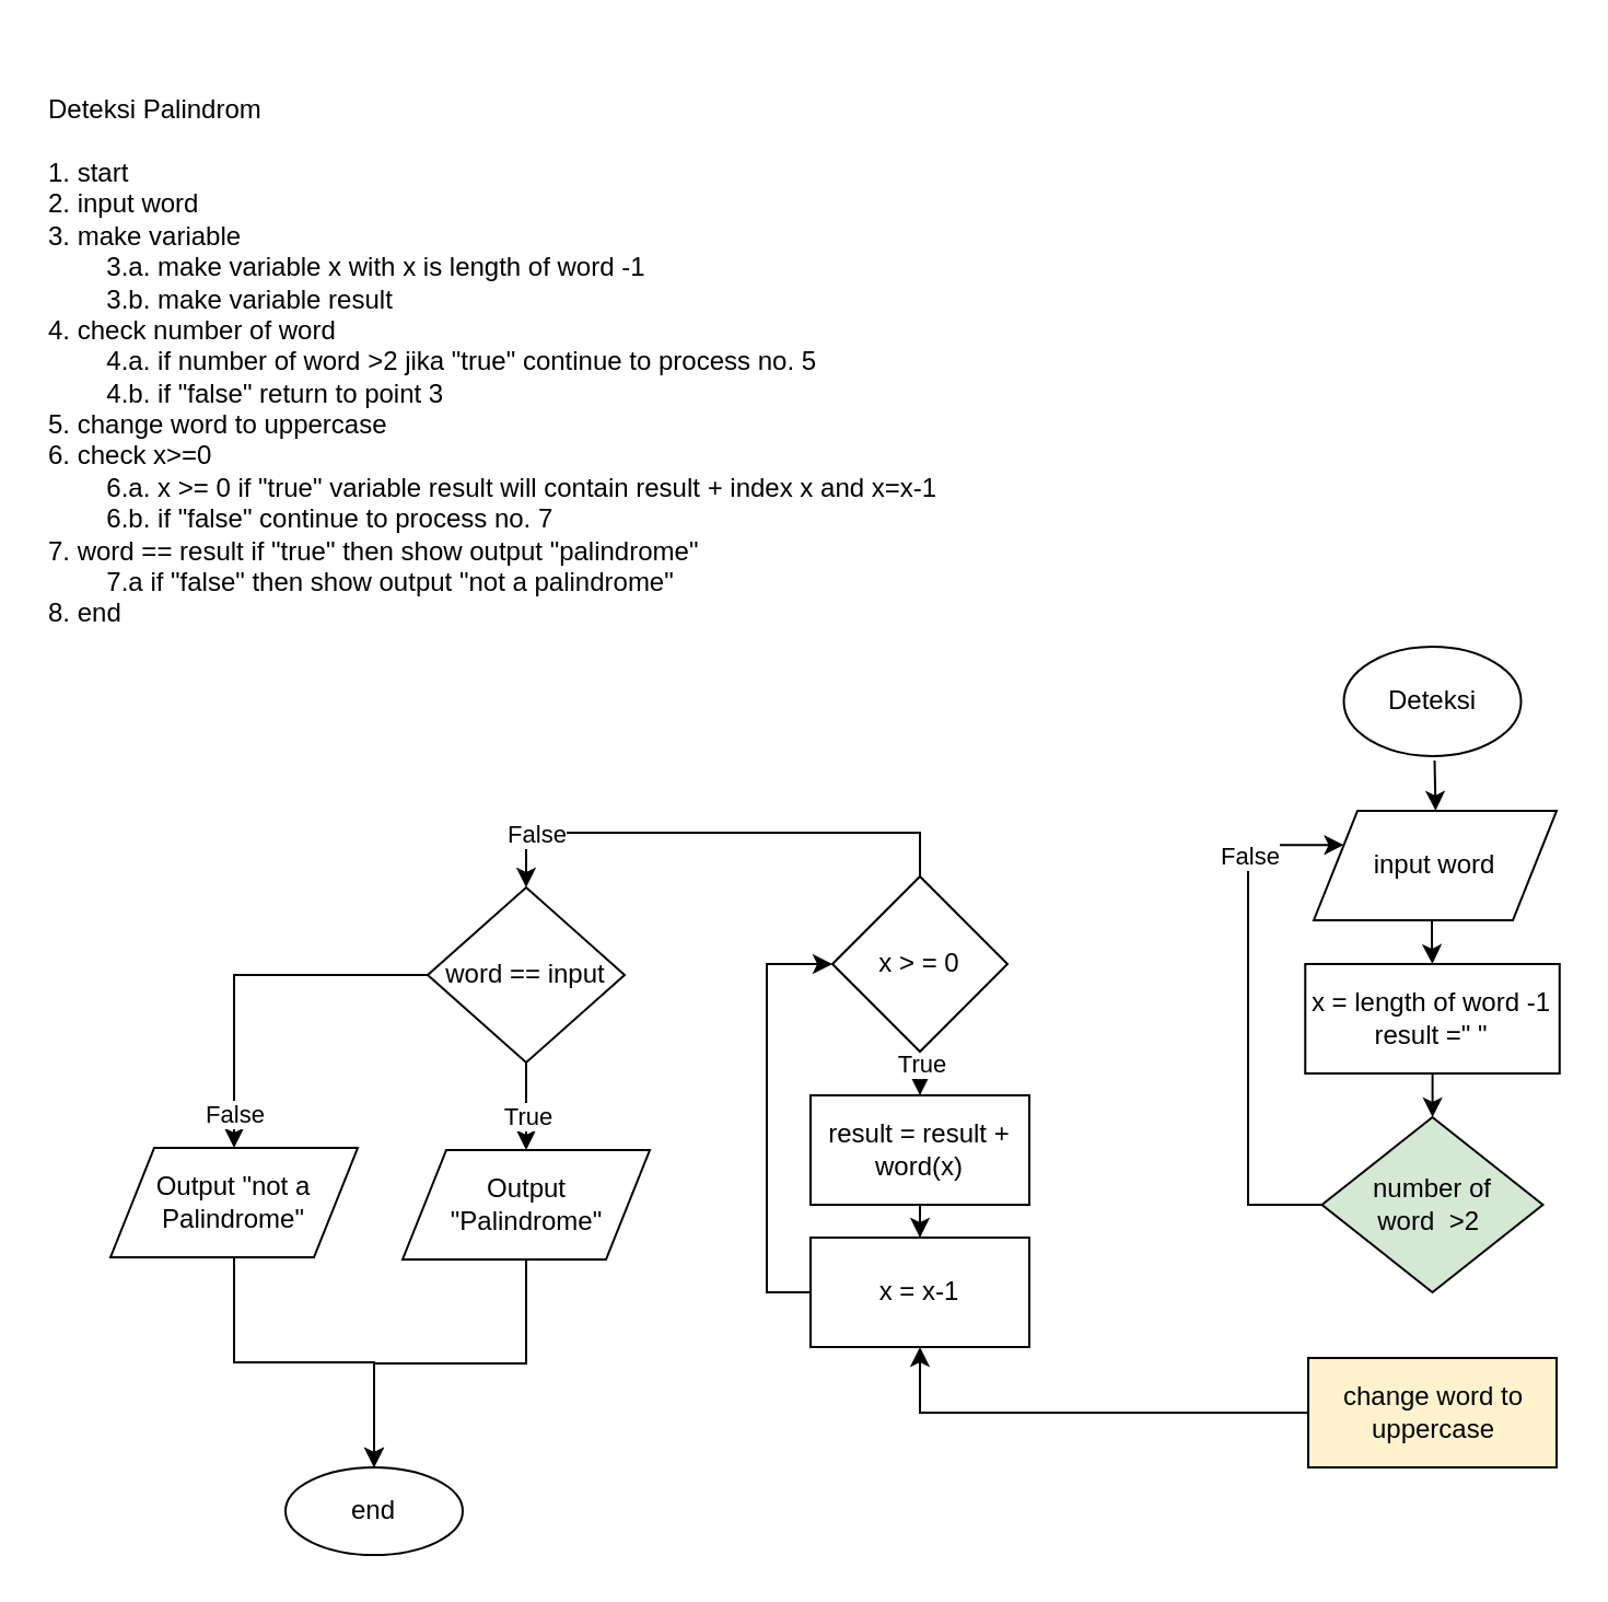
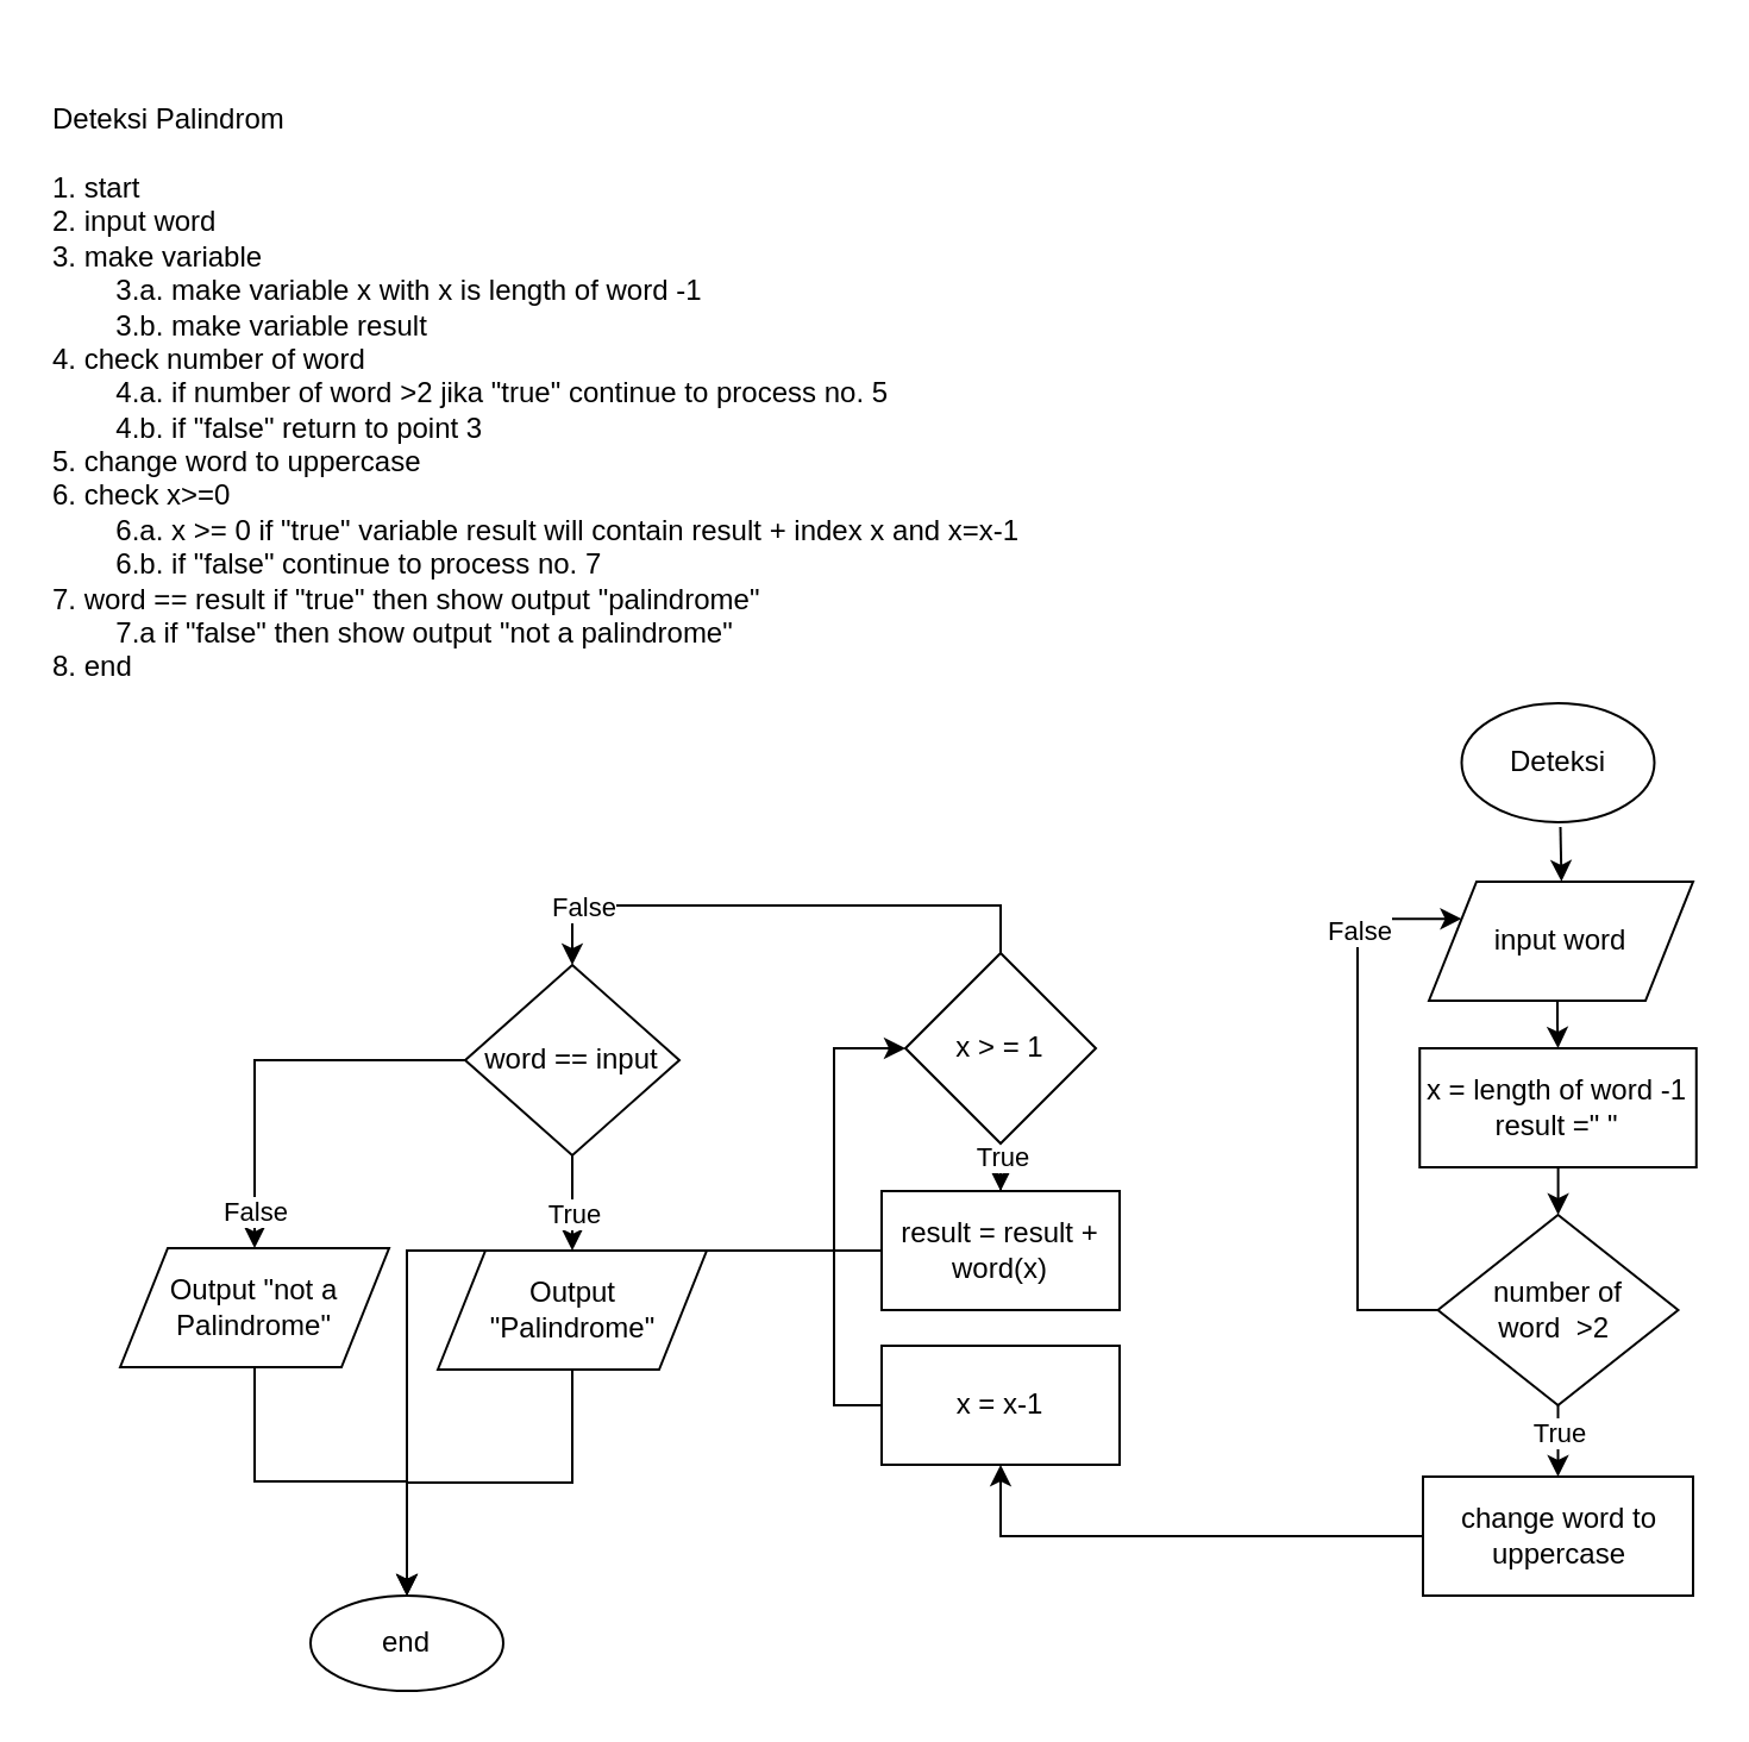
  <mxCell id="0" />
  <mxCell id="1" parent="0" />
  <mxCell id="2" value="Deteksi Palindrom&lt;br&gt;&lt;br&gt;1. start&lt;br&gt;2. input word&lt;br&gt;3. make variable&amp;nbsp;&lt;br&gt;&lt;span style=&quot;white-space: pre&quot;&gt;&#09;&lt;/span&gt;3.a. make variable x with x is length of word -1&lt;br&gt;&lt;span style=&quot;white-space: pre&quot;&gt;&#09;&lt;/span&gt;3.b. make variable result&lt;br&gt;4. check number of word&lt;br&gt;&lt;span&gt;&#09;&lt;/span&gt;&lt;span style=&quot;white-space: pre&quot;&gt;&#09;&lt;/span&gt;4.a. if number of word &amp;gt;2 jika &quot;true&quot; continue to process no. 5&lt;br&gt;&lt;span&gt;&#09;&lt;/span&gt;&lt;span style=&quot;white-space: pre&quot;&gt;&#09;&lt;/span&gt;4.b. if &quot;false&quot; return to point 3&lt;br&gt;5. change word to uppercase&lt;br&gt;6. check x&amp;gt;=0&lt;br&gt;&lt;span&gt;&#09;&lt;/span&gt;&lt;span&gt;&#09;&lt;/span&gt;&lt;span style=&quot;white-space: pre&quot;&gt;&#09;&lt;/span&gt;6.a. x &amp;gt;= 0 if &quot;true&quot; variable result will contain result + index x and x=x-1&lt;br&gt;&lt;span&gt;&#09;&lt;/span&gt;&lt;span&gt;&#09;&lt;/span&gt;&lt;span style=&quot;white-space: pre&quot;&gt;&#09;&lt;/span&gt;6.b. if &quot;false&quot; continue to process no. 7&lt;br&gt;7. word == result if &quot;true&quot; then show output &quot;palindrome&quot;&lt;br&gt;&lt;span&gt;&#09;&lt;/span&gt;&lt;span style=&quot;white-space: pre&quot;&gt;&#09;&lt;/span&gt;7.a if &quot;false&quot; then show output &quot;not a palindrome&quot;&lt;br&gt;8. end&lt;br&gt;&lt;span&gt;&#09;&lt;/span&gt;" style="text;html=1;strokeColor=none;fillColor=none;align=left;verticalAlign=middle;whiteSpace=wrap;rounded=0;" parent="1" vertex="1"><mxGeometry x="20" y="20" width="540" height="290" as="geometry" /></mxCell>
  <mxCell id="3" style="edgeStyle=orthogonalEdgeStyle;rounded=0;orthogonalLoop=1;jettySize=auto;html=1;entryX=0.504;entryY=-0.042;entryDx=0;entryDy=0;entryPerimeter=0;" parent="1" edge="1"><mxGeometry relative="1" as="geometry"><mxPoint x="655.25" y="347" as="sourcePoint" /><mxPoint x="655.704" y="369.9" as="targetPoint" /></mxGeometry></mxCell>
  <mxCell id="4" value="Deteksi" style="ellipse;whiteSpace=wrap;html=1;" parent="1" vertex="1"><mxGeometry x="613.75" y="295" width="81" height="50" as="geometry" /></mxCell>
  <mxCell id="5" value="" style="edgeStyle=orthogonalEdgeStyle;rounded=0;orthogonalLoop=1;jettySize=auto;html=1;" parent="1" source="6" target="13" edge="1"><mxGeometry relative="1" as="geometry" /></mxCell>
  <mxCell id="6" value="x = length of word -1&lt;br&gt;result =&quot; &quot;" style="rounded=0;whiteSpace=wrap;html=1;" parent="1" vertex="1"><mxGeometry x="596.13" y="440" width="116.25" height="50" as="geometry" /></mxCell>
  <mxCell id="7" value="" style="edgeStyle=orthogonalEdgeStyle;rounded=0;orthogonalLoop=1;jettySize=auto;html=1;entryX=0.5;entryY=0;entryDx=0;entryDy=0;" parent="1" source="8" target="6" edge="1"><mxGeometry relative="1" as="geometry"><mxPoint x="650" y="430" as="targetPoint" /><Array as="points"><mxPoint x="654" y="430" /><mxPoint x="654" y="430" /></Array></mxGeometry></mxCell>
  <mxCell id="8" value="input word" style="shape=parallelogram;perimeter=parallelogramPerimeter;whiteSpace=wrap;html=1;fixedSize=1;" parent="1" vertex="1"><mxGeometry x="600" y="370" width="111" height="50" as="geometry" /></mxCell>
  <mxCell id="9" style="edgeStyle=orthogonalEdgeStyle;rounded=0;orthogonalLoop=1;jettySize=auto;html=1;entryX=0;entryY=0.25;entryDx=0;entryDy=0;exitX=0;exitY=0.5;exitDx=0;exitDy=0;" parent="1" source="13" target="8" edge="1"><mxGeometry relative="1" as="geometry"><Array as="points"><mxPoint x="570" y="550" /><mxPoint x="570" y="386" /></Array></mxGeometry></mxCell>
  <mxCell id="10" value="False" style="edgeLabel;html=1;align=center;verticalAlign=middle;resizable=0;points=[];" parent="9" vertex="1" connectable="0"><mxGeometry x="0.595" relative="1" as="geometry"><mxPoint as="offset" /></mxGeometry></mxCell>
- <mxCell id="13" value="number of &lt;br&gt;word&amp;nbsp; &amp;gt;2&amp;nbsp;" style="rhombus;whiteSpace=wrap;html=1;fillColor=#d5e8d4;" parent="1" vertex="1"><mxGeometry x="603.75" y="510" width="101" height="80" as="geometry" /></mxCell>
+ <mxCell id="11" value="" style="edgeStyle=orthogonalEdgeStyle;rounded=0;orthogonalLoop=1;jettySize=auto;html=1;" parent="1" source="13" target="15" edge="1"><mxGeometry relative="1" as="geometry"><Array as="points"><mxPoint x="651" y="620" /><mxPoint x="651" y="620" /></Array></mxGeometry></mxCell>
+ <mxCell id="12" value="True" style="edgeLabel;html=1;align=center;verticalAlign=middle;resizable=0;points=[];" parent="11" vertex="1" connectable="0"><mxGeometry x="-0.261" relative="1" as="geometry"><mxPoint as="offset" /></mxGeometry></mxCell>
+ <mxCell id="13" value="number of &lt;br&gt;word&amp;nbsp; &amp;gt;2&amp;nbsp;" style="rhombus;whiteSpace=wrap;html=1;" parent="1" vertex="1"><mxGeometry x="603.75" y="510" width="101" height="80" as="geometry" /></mxCell>
  <mxCell id="14" style="edgeStyle=orthogonalEdgeStyle;rounded=0;orthogonalLoop=1;jettySize=auto;html=1;" parent="1" source="15" target="24" edge="1"><mxGeometry relative="1" as="geometry" /></mxCell>
- <mxCell id="15" value="change word to uppercase" style="rounded=0;whiteSpace=wrap;html=1;fillColor=#fff2cc;" parent="1" vertex="1"><mxGeometry x="597.5" y="620" width="113.5" height="50" as="geometry" /></mxCell>
+ <mxCell id="15" value="change word to uppercase" style="rounded=0;whiteSpace=wrap;html=1;" parent="1" vertex="1"><mxGeometry x="597.5" y="620" width="113.5" height="50" as="geometry" /></mxCell>
  <mxCell id="16" value="" style="edgeStyle=orthogonalEdgeStyle;rounded=0;orthogonalLoop=1;jettySize=auto;html=1;entryX=0.5;entryY=0;entryDx=0;entryDy=0;" parent="1" source="20" target="22" edge="1"><mxGeometry relative="1" as="geometry" /></mxCell>
  <mxCell id="17" value="True" style="edgeLabel;html=1;align=center;verticalAlign=middle;resizable=0;points=[];" parent="16" vertex="1" connectable="0"><mxGeometry x="-0.838" relative="1" as="geometry"><mxPoint as="offset" /></mxGeometry></mxCell>
  <mxCell id="18" style="edgeStyle=orthogonalEdgeStyle;rounded=0;orthogonalLoop=1;jettySize=auto;html=1;entryX=0.5;entryY=0;entryDx=0;entryDy=0;" parent="1" source="20" target="29" edge="1"><mxGeometry relative="1" as="geometry"><Array as="points"><mxPoint x="420" y="380" /><mxPoint x="240" y="380" /></Array></mxGeometry></mxCell>
  <mxCell id="19" value="False" style="edgeLabel;html=1;align=center;verticalAlign=middle;resizable=0;points=[];" parent="18" vertex="1" connectable="0"><mxGeometry x="0.739" relative="1" as="geometry"><mxPoint as="offset" /></mxGeometry></mxCell>
- <mxCell id="20" value="x &amp;gt; = 0" style="rhombus;whiteSpace=wrap;html=1;" parent="1" vertex="1"><mxGeometry x="380" y="400" width="80" height="80" as="geometry" /></mxCell>
- <mxCell id="21" value="" style="edgeStyle=orthogonalEdgeStyle;rounded=0;orthogonalLoop=1;jettySize=auto;html=1;" parent="1" source="22" target="24" edge="1"><mxGeometry relative="1" as="geometry" /></mxCell>
+ <mxCell id="20" value="x &amp;gt; = 1" style="rhombus;whiteSpace=wrap;html=1;" parent="1" vertex="1"><mxGeometry x="380" y="400" width="80" height="80" as="geometry" /></mxCell>
+ <mxCell id="21" value="" style="edgeStyle=orthogonalEdgeStyle;rounded=0;orthogonalLoop=1;jettySize=auto;html=1;" parent="1" source="22" target="34" edge="1"><mxGeometry relative="1" as="geometry" /></mxCell>
  <mxCell id="22" value="result = result + word(x)" style="rounded=0;whiteSpace=wrap;html=1;" parent="1" vertex="1"><mxGeometry x="370" y="500" width="100" height="50" as="geometry" /></mxCell>
  <mxCell id="23" style="edgeStyle=orthogonalEdgeStyle;rounded=0;orthogonalLoop=1;jettySize=auto;html=1;entryX=0;entryY=0.5;entryDx=0;entryDy=0;" parent="1" source="24" target="20" edge="1"><mxGeometry relative="1" as="geometry"><Array as="points"><mxPoint x="350" y="590" /><mxPoint x="350" y="440" /></Array></mxGeometry></mxCell>
  <mxCell id="24" value="x = x-1" style="rounded=0;whiteSpace=wrap;html=1;" parent="1" vertex="1"><mxGeometry x="370" y="565" width="100" height="50" as="geometry" /></mxCell>
  <mxCell id="25" value="" style="edgeStyle=orthogonalEdgeStyle;rounded=0;orthogonalLoop=1;jettySize=auto;html=1;" parent="1" source="29" target="31" edge="1"><mxGeometry relative="1" as="geometry" /></mxCell>
  <mxCell id="26" value="True" style="edgeLabel;html=1;align=center;verticalAlign=middle;resizable=0;points=[];" parent="25" vertex="1" connectable="0"><mxGeometry x="0.572" y="-1" relative="1" as="geometry"><mxPoint x="1" y="-7" as="offset" /></mxGeometry></mxCell>
  <mxCell id="27" style="edgeStyle=orthogonalEdgeStyle;rounded=0;orthogonalLoop=1;jettySize=auto;html=1;entryX=0.5;entryY=0;entryDx=0;entryDy=0;" parent="1" source="29" target="33" edge="1"><mxGeometry relative="1" as="geometry" /></mxCell>
  <mxCell id="28" value="False" style="edgeLabel;html=1;align=center;verticalAlign=middle;resizable=0;points=[];" parent="27" vertex="1" connectable="0"><mxGeometry x="0.817" relative="1" as="geometry"><mxPoint as="offset" /></mxGeometry></mxCell>
  <mxCell id="29" value="word == input" style="rhombus;whiteSpace=wrap;html=1;" parent="1" vertex="1"><mxGeometry x="195" y="405" width="90" height="80" as="geometry" /></mxCell>
  <mxCell id="30" style="edgeStyle=orthogonalEdgeStyle;rounded=0;orthogonalLoop=1;jettySize=auto;html=1;entryX=0.5;entryY=0;entryDx=0;entryDy=0;" parent="1" source="31" target="34" edge="1"><mxGeometry relative="1" as="geometry" /></mxCell>
  <mxCell id="31" value="Output &lt;br&gt;&quot;Palindrome&quot;" style="shape=parallelogram;perimeter=parallelogramPerimeter;whiteSpace=wrap;html=1;fixedSize=1;" parent="1" vertex="1"><mxGeometry x="183.5" y="525" width="113" height="50" as="geometry" /></mxCell>
  <mxCell id="32" style="edgeStyle=orthogonalEdgeStyle;rounded=0;orthogonalLoop=1;jettySize=auto;html=1;entryX=0.5;entryY=0;entryDx=0;entryDy=0;" parent="1" source="33" target="34" edge="1"><mxGeometry relative="1" as="geometry" /></mxCell>
  <mxCell id="33" value="Output &quot;not a&lt;br&gt;Palindrome&quot;" style="shape=parallelogram;perimeter=parallelogramPerimeter;whiteSpace=wrap;html=1;fixedSize=1;" parent="1" vertex="1"><mxGeometry x="50" y="524" width="113" height="50" as="geometry" /></mxCell>
  <mxCell id="34" value="end" style="ellipse;whiteSpace=wrap;html=1;" parent="1" vertex="1"><mxGeometry x="130" y="670" width="81" height="40" as="geometry" /></mxCell>
